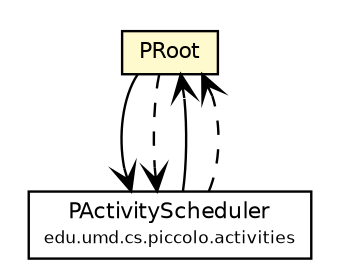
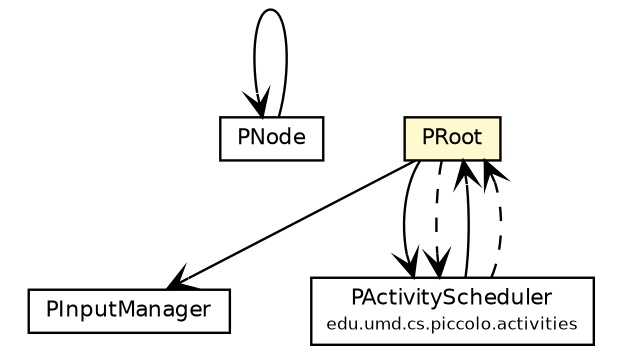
  digraph {
    node [fontcolor=black fontname=Helvetica fontsize=9.0 shape=plaintext]
    edge [arrowhead=open color=black fontcolor=black fontname=Helvetica fontsize=10.0 headport=p labelfontname=Helvetica labelfontsize=10 tailport=p]
+   n1 [label=<<table border="0" cellborder="1" cellspacing="0" cellpadding="2" port="p" href="./PNode.html"> 		<tr><td><table border="0" cellspacing="0" cellpadding="1"> 			<tr><td> PNode </td></tr> 		</table></td></tr> 		</table>>]
    n2 [label=<<table border="0" cellborder="1" cellspacing="0" cellpadding="2" port="p" bgcolor="lemonChiffon" href="./PRoot.html"> 		<tr><td><table border="0" cellspacing="0" cellpadding="1"> 			<tr><td> PRoot </td></tr> 		</table></td></tr> 		</table>>]
+   n3 [label=<<table border="0" cellborder="1" cellspacing="0" cellpadding="2" port="p" href="./PInputManager.html"> 		<tr><td><table border="0" cellspacing="0" cellpadding="1"> 			<tr><td> PInputManager </td></tr> 		</table></td></tr> 		</table>>]
    n4 [label=<<table border="0" cellborder="1" cellspacing="0" cellpadding="2" port="p" href="./activities/PActivityScheduler.html"> 		<tr><td><table border="0" cellspacing="0" cellpadding="1"> 			<tr><td> PActivityScheduler </td></tr> 			<tr><td><font point-size="7.0"> edu.umd.cs.piccolo.activities </font></td></tr> 		</table></td></tr> 		</table>>]
+   n1 -> n1
+   n2 -> n3
    n2 -> n4
    n2 -> n4 [style=dashed]
    n4 -> n2
    n4 -> n2 [style=dashed]
  }
